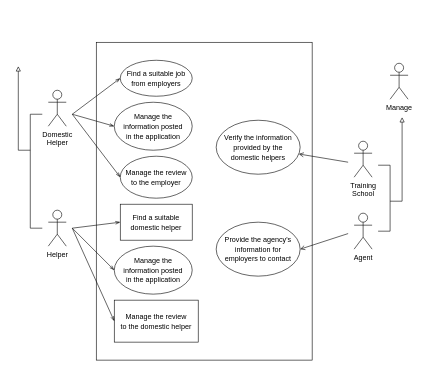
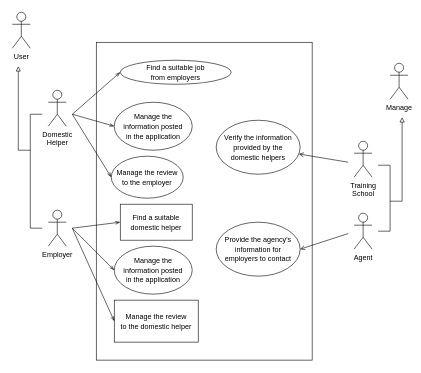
  <mxCell id="0" style=";html=1;" />
  <mxCell id="1" style=";html=1;" parent="0" />
  <mxCell id="2" value="" style="rounded=0;whiteSpace=wrap;html=1;" parent="1" vertex="1"><mxGeometry x="160" y="70" width="360" height="530" as="geometry" /></mxCell>
  <mxCell id="3" value="" style="endArrow=block;html=1;endFill=0;rounded=0;" parent="1" edge="1"><mxGeometry width="50" height="50" relative="1" as="geometry"><mxPoint x="50" y="250" as="sourcePoint" /><mxPoint x="30" y="110" as="targetPoint" /><Array as="points"><mxPoint x="30" y="250" /></Array></mxGeometry></mxCell>
  <mxCell id="4" value="" style="endArrow=none;html=1;edgeStyle=elbowEdgeStyle;jumpStyle=arc;rounded=0;" parent="1" edge="1"><mxGeometry width="50" height="50" relative="1" as="geometry"><mxPoint x="70" y="380" as="sourcePoint" /><mxPoint x="70" y="190" as="targetPoint" /><Array as="points"><mxPoint x="50" y="240" /></Array></mxGeometry></mxCell>
- <mxCell id="5" value="Helper" style="shape=umlActor;verticalLabelPosition=bottom;labelBackgroundColor=#ffffff;verticalAlign=top;html=1;outlineConnect=0;" parent="1" vertex="1"><mxGeometry x="80" y="350" width="30" height="60" as="geometry" /></mxCell>
+ <mxCell id="5" value="Employer" style="shape=umlActor;verticalLabelPosition=bottom;labelBackgroundColor=#ffffff;verticalAlign=top;html=1;outlineConnect=0;" parent="1" vertex="1"><mxGeometry x="80" y="350" width="30" height="60" as="geometry" /></mxCell>
  <mxCell id="6" value="Domestic&lt;br&gt;Helper" style="shape=umlActor;verticalLabelPosition=bottom;labelBackgroundColor=#ffffff;verticalAlign=top;html=1;outlineConnect=0;" parent="1" vertex="1"><mxGeometry x="80" y="150" width="30" height="60" as="geometry" /></mxCell>
+ <mxCell id="7" value="User" style="shape=umlActor;verticalLabelPosition=bottom;labelBackgroundColor=#ffffff;verticalAlign=top;html=1;outlineConnect=0;" parent="1" vertex="1"><mxGeometry x="20" y="20" width="30" height="60" as="geometry" /></mxCell>
  <mxCell id="8" value="" style="endArrow=block;html=1;endFill=0;rounded=0;" parent="1" edge="1"><mxGeometry width="50" height="50" relative="1" as="geometry"><mxPoint x="650" y="335" as="sourcePoint" /><mxPoint x="670" y="195" as="targetPoint" /><Array as="points"><mxPoint x="670" y="335" /></Array></mxGeometry></mxCell>
  <mxCell id="9" value="" style="endArrow=none;html=1;edgeStyle=elbowEdgeStyle;jumpStyle=arc;rounded=0;" parent="1" edge="1"><mxGeometry width="50" height="50" relative="1" as="geometry"><mxPoint x="630" y="385" as="sourcePoint" /><mxPoint x="630" y="275" as="targetPoint" /><Array as="points"><mxPoint x="650" y="325" /></Array></mxGeometry></mxCell>
  <mxCell id="10" value="Agent" style="shape=umlActor;verticalLabelPosition=bottom;labelBackgroundColor=#ffffff;verticalAlign=top;html=1;outlineConnect=0;" parent="1" vertex="1"><mxGeometry x="590" y="355" width="30" height="60" as="geometry" /></mxCell>
  <mxCell id="11" style="rounded=0;orthogonalLoop=1;jettySize=auto;html=1;endArrow=open;endFill=0;" edge="1" parent="1" target="20"><mxGeometry relative="1" as="geometry"><mxPoint x="580" y="270" as="sourcePoint" /></mxGeometry></mxCell>
  <mxCell id="12" value="Training&lt;br&gt;School" style="shape=umlActor;verticalLabelPosition=bottom;labelBackgroundColor=#ffffff;verticalAlign=top;html=1;outlineConnect=0;" parent="1" vertex="1"><mxGeometry x="590" y="235" width="30" height="60" as="geometry" /></mxCell>
  <mxCell id="13" value="Manage" style="shape=umlActor;verticalLabelPosition=bottom;labelBackgroundColor=#ffffff;verticalAlign=top;html=1;outlineConnect=0;" parent="1" vertex="1"><mxGeometry x="650" y="105" width="30" height="60" as="geometry" /></mxCell>
- <mxCell id="14" value="&lt;div style=&quot;background-color: rgb(255 , 255 , 255) ; line-height: 16px ; white-space: pre&quot;&gt;Find&amp;nbsp;a&amp;nbsp;suitable&amp;nbsp;job&lt;/div&gt;&lt;div style=&quot;background-color: rgb(255 , 255 , 255) ; line-height: 16px ; white-space: pre&quot;&gt;from&amp;nbsp;employers&lt;/div&gt;" style="ellipse;whiteSpace=wrap;html=1;" parent="1" vertex="1"><mxGeometry x="200" y="100" width="120" height="60" as="geometry" /></mxCell>
+ <mxCell id="14" value="&lt;div style=&quot;background-color: rgb(255 , 255 , 255) ; line-height: 16px ; white-space: pre&quot;&gt;Find&amp;nbsp;a&amp;nbsp;suitable&amp;nbsp;job&lt;/div&gt;&lt;div style=&quot;background-color: rgb(255 , 255 , 255) ; line-height: 16px ; white-space: pre&quot;&gt;from&amp;nbsp;employers&lt;/div&gt;" style="ellipse;whiteSpace=wrap;html=1;" parent="1" vertex="1"><mxGeometry x="200" y="100" width="185" height="40" as="geometry" /></mxCell>
  <mxCell id="15" value="&lt;div style=&quot;background-color: rgb(255 , 255 , 255) ; line-height: 16px ; white-space: pre&quot;&gt;Manage&amp;nbsp;the&lt;/div&gt;&lt;div style=&quot;background-color: rgb(255 , 255 , 255) ; line-height: 16px ; white-space: pre&quot;&gt;information&amp;nbsp;posted&lt;/div&gt;&lt;div style=&quot;background-color: rgb(255 , 255 , 255) ; line-height: 16px ; white-space: pre&quot;&gt;in&amp;nbsp;the&amp;nbsp;application&lt;/div&gt;" style="ellipse;whiteSpace=wrap;html=1;fillColor=#ffffff;" vertex="1" parent="1"><mxGeometry x="190" y="170" width="130" height="80" as="geometry" /></mxCell>
- <mxCell id="16" value="&lt;div style=&quot;background-color: rgb(255 , 255 , 255) ; line-height: 16px ; white-space: pre&quot;&gt;Manage&amp;nbsp;the&amp;nbsp;review&lt;/div&gt;&lt;div style=&quot;background-color: rgb(255 , 255 , 255) ; line-height: 16px ; white-space: pre&quot;&gt;to&amp;nbsp;the&amp;nbsp;employer&lt;/div&gt;" style="ellipse;whiteSpace=wrap;html=1;" vertex="1" parent="1"><mxGeometry x="200" y="260" width="120" height="70" as="geometry" /></mxCell>
+ <mxCell id="16" value="&lt;div style=&quot;background-color: rgb(255 , 255 , 255) ; line-height: 16px ; white-space: pre&quot;&gt;Manage&amp;nbsp;the&amp;nbsp;review&lt;/div&gt;&lt;div style=&quot;background-color: rgb(255 , 255 , 255) ; line-height: 16px ; white-space: pre&quot;&gt;to&amp;nbsp;the&amp;nbsp;employer&lt;/div&gt;" style="ellipse;whiteSpace=wrap;html=1;" vertex="1" parent="1"><mxGeometry x="185" y="260" width="120" height="70" as="geometry" /></mxCell>
  <mxCell id="17" value="&lt;div style=&quot;background-color: rgb(255 , 255 , 255) ; line-height: 16px ; white-space: pre&quot;&gt;Find&amp;nbsp;a&amp;nbsp;suitable&lt;/div&gt;&lt;div style=&quot;background-color: rgb(255 , 255 , 255) ; line-height: 16px ; white-space: pre&quot;&gt;domestic&amp;nbsp;helper&lt;/div&gt;" style="whiteSpace=wrap;html=1;rounded=0;" vertex="1" parent="1"><mxGeometry x="200" y="340" width="120" height="60" as="geometry" /></mxCell>
  <mxCell id="18" value="&lt;div style=&quot;background-color: rgb(255 , 255 , 255) ; line-height: 16px ; white-space: pre&quot;&gt;Manage&amp;nbsp;the&lt;/div&gt;&lt;div style=&quot;background-color: rgb(255 , 255 , 255) ; line-height: 16px ; white-space: pre&quot;&gt;information&amp;nbsp;posted&lt;/div&gt;&lt;div style=&quot;background-color: rgb(255 , 255 , 255) ; line-height: 16px ; white-space: pre&quot;&gt;in&amp;nbsp;the&amp;nbsp;application&lt;/div&gt;" style="ellipse;whiteSpace=wrap;html=1;" vertex="1" parent="1"><mxGeometry x="190" y="410" width="130" height="80" as="geometry" /></mxCell>
  <mxCell id="19" value="&lt;div style=&quot;background-color: rgb(255 , 255 , 255) ; line-height: 16px ; white-space: pre&quot;&gt;Manage&amp;nbsp;the&amp;nbsp;review&lt;/div&gt;&lt;div style=&quot;background-color: rgb(255 , 255 , 255) ; line-height: 16px ; white-space: pre&quot;&gt;to the&amp;nbsp;domestic helper&lt;/div&gt;" style="whiteSpace=wrap;html=1;rounded=0;" vertex="1" parent="1"><mxGeometry x="190" y="500" width="140" height="70" as="geometry" /></mxCell>
  <mxCell id="20" value="&lt;div style=&quot;background-color: rgb(255 , 255 , 255) ; line-height: 16px ; white-space: pre&quot;&gt;Verify&amp;nbsp;the&amp;nbsp;information&lt;/div&gt;&lt;div style=&quot;background-color: rgb(255 , 255 , 255) ; line-height: 16px ; white-space: pre&quot;&gt;provided&amp;nbsp;by&amp;nbsp;the&lt;/div&gt;&lt;div style=&quot;background-color: rgb(255 , 255 , 255) ; line-height: 16px ; white-space: pre&quot;&gt;domestic&amp;nbsp;helpers&lt;/div&gt;" style="ellipse;whiteSpace=wrap;html=1;" vertex="1" parent="1"><mxGeometry x="360" y="200" width="140" height="90" as="geometry" /></mxCell>
  <mxCell id="21" value="&lt;div style=&quot;background-color: rgb(255 , 255 , 255) ; line-height: 16px ; white-space: pre&quot;&gt;Provide&amp;nbsp;the&amp;nbsp;agency's&lt;/div&gt;&lt;div style=&quot;background-color: rgb(255 , 255 , 255) ; line-height: 16px ; white-space: pre&quot;&gt;information&amp;nbsp;for&lt;/div&gt;&lt;div style=&quot;background-color: rgb(255 , 255 , 255) ; line-height: 16px ; white-space: pre&quot;&gt;employers&amp;nbsp;to&amp;nbsp;contact&lt;/div&gt;" style="ellipse;whiteSpace=wrap;html=1;" vertex="1" parent="1"><mxGeometry x="360" y="370" width="140" height="90" as="geometry" /></mxCell>
  <mxCell id="22" value="" style="endArrow=open;html=1;entryX=1;entryY=0.5;entryDx=0;entryDy=0;endFill=0;" edge="1" parent="1" target="21"><mxGeometry width="50" height="50" relative="1" as="geometry"><mxPoint x="580" y="389" as="sourcePoint" /><mxPoint x="550" y="280" as="targetPoint" /></mxGeometry></mxCell>
  <mxCell id="23" value="" style="endArrow=openThin;html=1;endFill=0;entryX=0;entryY=0.5;entryDx=0;entryDy=0;" edge="1" parent="1" target="15"><mxGeometry width="50" height="50" relative="1" as="geometry"><mxPoint x="120" y="190" as="sourcePoint" /><mxPoint x="340" y="280" as="targetPoint" /></mxGeometry></mxCell>
  <mxCell id="24" value="" style="endArrow=openThin;html=1;endFill=0;entryX=0;entryY=0.5;entryDx=0;entryDy=0;" edge="1" parent="1" target="14"><mxGeometry width="50" height="50" relative="1" as="geometry"><mxPoint x="120" y="190" as="sourcePoint" /><mxPoint x="210" y="220" as="targetPoint" /></mxGeometry></mxCell>
  <mxCell id="25" value="" style="endArrow=openThin;html=1;endFill=0;entryX=0;entryY=0.5;entryDx=0;entryDy=0;" edge="1" parent="1" target="16"><mxGeometry width="50" height="50" relative="1" as="geometry"><mxPoint x="120" y="190" as="sourcePoint" /><mxPoint x="210" y="140" as="targetPoint" /></mxGeometry></mxCell>
  <mxCell id="26" value="" style="endArrow=openThin;html=1;endFill=0;entryX=0;entryY=0.5;entryDx=0;entryDy=0;" edge="1" parent="1" target="17"><mxGeometry width="50" height="50" relative="1" as="geometry"><mxPoint x="120" y="380" as="sourcePoint" /><mxPoint x="210" y="300" as="targetPoint" /></mxGeometry></mxCell>
  <mxCell id="27" value="" style="endArrow=openThin;html=1;endFill=0;entryX=0;entryY=0.5;entryDx=0;entryDy=0;" edge="1" parent="1" target="18"><mxGeometry width="50" height="50" relative="1" as="geometry"><mxPoint x="120" y="380" as="sourcePoint" /><mxPoint x="210" y="380" as="targetPoint" /></mxGeometry></mxCell>
  <mxCell id="28" value="" style="endArrow=openThin;html=1;endFill=0;entryX=0;entryY=0.5;entryDx=0;entryDy=0;" edge="1" parent="1" target="19"><mxGeometry width="50" height="50" relative="1" as="geometry"><mxPoint x="120" y="380" as="sourcePoint" /><mxPoint x="210" y="460" as="targetPoint" /></mxGeometry></mxCell>
